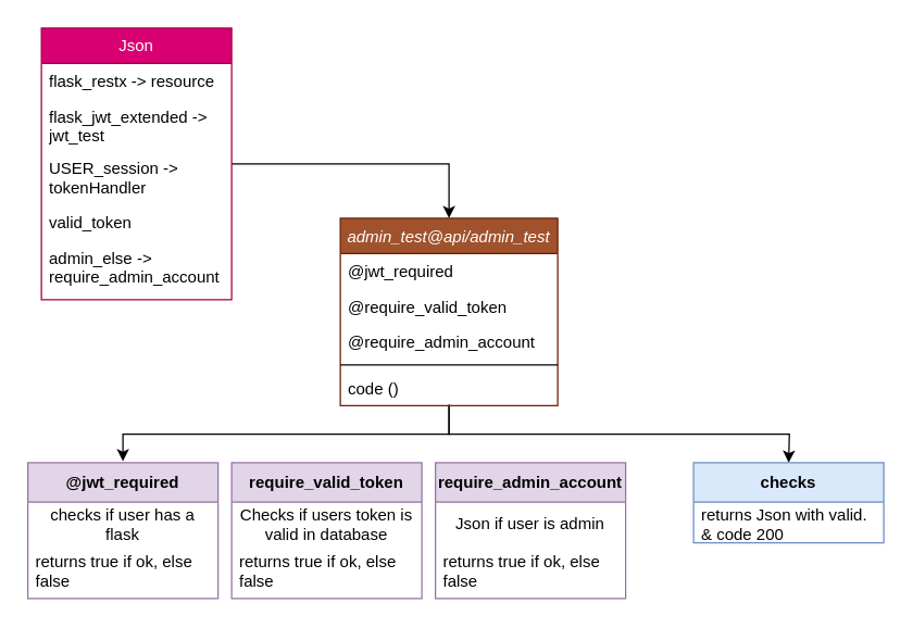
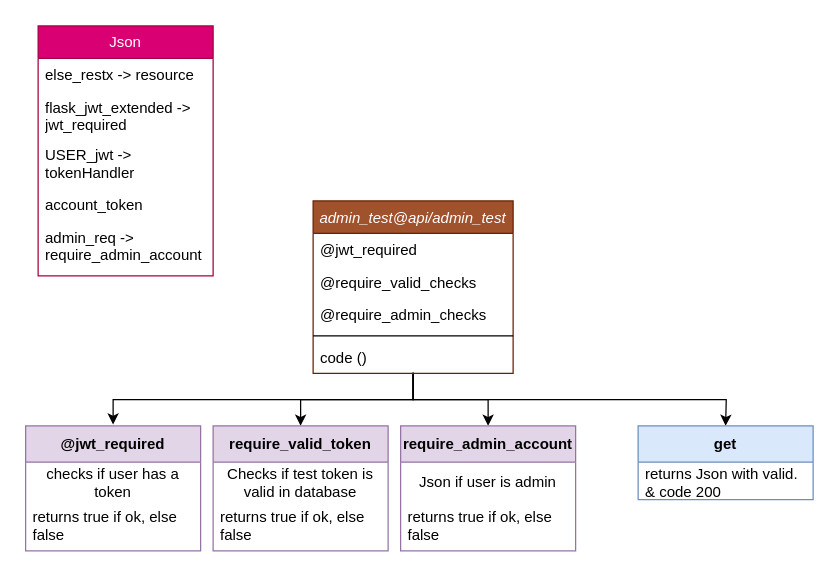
  <mxCell id="0" />
  <mxCell id="1" parent="0" />
  <mxCell id="2" style="edgeStyle=orthogonalEdgeStyle;rounded=0;orthogonalLoop=1;jettySize=auto;html=1;exitX=0.5;exitY=1;exitDx=0;exitDy=0;entryX=0.5;entryY=0;entryDx=0;entryDy=0;" parent="1" source="6" edge="1"><mxGeometry relative="1" as="geometry"><mxPoint x="580" y="340" as="targetPoint" /></mxGeometry></mxCell>
+ <mxCell id="3" style="edgeStyle=orthogonalEdgeStyle;rounded=0;orthogonalLoop=1;jettySize=auto;html=1;entryX=0.5;entryY=0;entryDx=0;entryDy=0;" parent="1" source="6" target="22" edge="1"><mxGeometry relative="1" as="geometry" /></mxCell>
  <mxCell id="4" style="edgeStyle=orthogonalEdgeStyle;rounded=0;orthogonalLoop=1;jettySize=auto;html=1;entryX=0.5;entryY=0;entryDx=0;entryDy=0;" parent="1" edge="1"><mxGeometry relative="1" as="geometry"><mxPoint x="330" y="297" as="sourcePoint" /><mxPoint x="90" y="339" as="targetPoint" /><Array as="points"><mxPoint x="330" y="319" /><mxPoint x="90" y="319" /></Array></mxGeometry></mxCell>
+ <mxCell id="5" style="edgeStyle=orthogonalEdgeStyle;rounded=0;orthogonalLoop=1;jettySize=auto;html=1;entryX=0.5;entryY=0;entryDx=0;entryDy=0;" parent="1" source="6" target="25" edge="1"><mxGeometry relative="1" as="geometry" /></mxCell>
  <mxCell id="6" value="admin_test@api/admin_test" style="swimlane;fontStyle=2;align=center;verticalAlign=top;childLayout=stackLayout;horizontal=1;startSize=26;horizontalStack=0;resizeParent=1;resizeLast=0;collapsible=1;marginBottom=0;rounded=0;shadow=0;strokeWidth=1;fillColor=#a0522d;strokeColor=#6D1F00;fontColor=#ffffff;" parent="1" vertex="1"><mxGeometry x="250" y="160" width="160" height="138" as="geometry"><mxRectangle x="230" y="140" width="160" height="26" as="alternateBounds" /></mxGeometry></mxCell>
  <mxCell id="7" value="@jwt_required" style="text;align=left;verticalAlign=top;spacingLeft=4;spacingRight=4;overflow=hidden;rotatable=0;points=[[0,0.5],[1,0.5]];portConstraint=eastwest;" parent="6" vertex="1"><mxGeometry y="26" width="160" height="26" as="geometry" /></mxCell>
- <mxCell id="8" value="@require_valid_token" style="text;align=left;verticalAlign=top;spacingLeft=4;spacingRight=4;overflow=hidden;rotatable=0;points=[[0,0.5],[1,0.5]];portConstraint=eastwest;rounded=0;shadow=0;html=0;" parent="6" vertex="1"><mxGeometry y="52" width="160" height="26" as="geometry" /></mxCell>
- <mxCell id="9" value="@require_admin_account" style="text;align=left;verticalAlign=top;spacingLeft=4;spacingRight=4;overflow=hidden;rotatable=0;points=[[0,0.5],[1,0.5]];portConstraint=eastwest;rounded=0;shadow=0;html=0;" parent="6" vertex="1"><mxGeometry y="78" width="160" height="26" as="geometry" /></mxCell>
+ <mxCell id="8" value="@require_valid_checks" style="text;align=left;verticalAlign=top;spacingLeft=4;spacingRight=4;overflow=hidden;rotatable=0;points=[[0,0.5],[1,0.5]];portConstraint=eastwest;rounded=0;shadow=0;html=0;" parent="6" vertex="1"><mxGeometry y="52" width="160" height="26" as="geometry" /></mxCell>
+ <mxCell id="9" value="@require_admin_checks" style="text;align=left;verticalAlign=top;spacingLeft=4;spacingRight=4;overflow=hidden;rotatable=0;points=[[0,0.5],[1,0.5]];portConstraint=eastwest;rounded=0;shadow=0;html=0;" parent="6" vertex="1"><mxGeometry y="78" width="160" height="26" as="geometry" /></mxCell>
  <mxCell id="10" value="" style="line;html=1;strokeWidth=1;align=left;verticalAlign=middle;spacingTop=-1;spacingLeft=3;spacingRight=3;rotatable=0;labelPosition=right;points=[];portConstraint=eastwest;" parent="6" vertex="1"><mxGeometry y="104" width="160" height="8" as="geometry" /></mxCell>
  <mxCell id="11" value="code ()" style="text;align=left;verticalAlign=top;spacingLeft=4;spacingRight=4;overflow=hidden;rotatable=0;points=[[0,0.5],[1,0.5]];portConstraint=eastwest;" parent="6" vertex="1"><mxGeometry y="112" width="160" height="26" as="geometry" /></mxCell>
- <mxCell id="12" style="edgeStyle=orthogonalEdgeStyle;rounded=0;orthogonalLoop=1;jettySize=auto;html=1;entryX=0.5;entryY=0;entryDx=0;entryDy=0;" parent="1" source="13" target="6" edge="1"><mxGeometry relative="1" as="geometry" /></mxCell>
  <mxCell id="13" value="Json" style="swimlane;fontStyle=0;childLayout=stackLayout;horizontal=1;startSize=26;fillColor=#d80073;horizontalStack=0;resizeParent=1;resizeParentMax=0;resizeLast=0;collapsible=1;marginBottom=0;whiteSpace=wrap;html=1;fontColor=#ffffff;strokeColor=#A50040;" parent="1" vertex="1"><mxGeometry x="30" y="20" width="140" height="200" as="geometry" /></mxCell>
- <mxCell id="14" value="flask_restx -&amp;gt; resource" style="text;strokeColor=none;fillColor=none;align=left;verticalAlign=top;spacingLeft=4;spacingRight=4;overflow=hidden;rotatable=0;points=[[0,0.5],[1,0.5]];portConstraint=eastwest;whiteSpace=wrap;html=1;" parent="13" vertex="1"><mxGeometry y="26" width="140" height="26" as="geometry" /></mxCell>
- <mxCell id="15" value="flask_jwt_extended -&amp;gt; jwt_test" style="text;strokeColor=none;fillColor=none;align=left;verticalAlign=top;spacingLeft=4;spacingRight=4;overflow=hidden;rotatable=0;points=[[0,0.5],[1,0.5]];portConstraint=eastwest;whiteSpace=wrap;html=1;" parent="13" vertex="1"><mxGeometry y="52" width="140" height="38" as="geometry" /></mxCell>
- <mxCell id="16" value="USER_session -&amp;gt; tokenHandler" style="text;strokeColor=none;fillColor=none;align=left;verticalAlign=top;spacingLeft=4;spacingRight=4;overflow=hidden;rotatable=0;points=[[0,0.5],[1,0.5]];portConstraint=eastwest;whiteSpace=wrap;html=1;" parent="13" vertex="1"><mxGeometry y="90" width="140" height="40" as="geometry" /></mxCell>
- <mxCell id="17" value="valid_token" style="text;strokeColor=none;fillColor=none;align=left;verticalAlign=top;spacingLeft=4;spacingRight=4;overflow=hidden;rotatable=0;points=[[0,0.5],[1,0.5]];portConstraint=eastwest;whiteSpace=wrap;html=1;" parent="13" vertex="1"><mxGeometry y="130" width="140" height="26" as="geometry" /></mxCell>
- <mxCell id="18" value="admin_else -&amp;gt; require_admin_account" style="text;strokeColor=none;fillColor=none;align=left;verticalAlign=top;spacingLeft=4;spacingRight=4;overflow=hidden;rotatable=0;points=[[0,0.5],[1,0.5]];portConstraint=eastwest;whiteSpace=wrap;html=1;" parent="13" vertex="1"><mxGeometry y="156" width="140" height="44" as="geometry" /></mxCell>
+ <mxCell id="14" value="else_restx -&amp;gt; resource" style="text;strokeColor=none;fillColor=none;align=left;verticalAlign=top;spacingLeft=4;spacingRight=4;overflow=hidden;rotatable=0;points=[[0,0.5],[1,0.5]];portConstraint=eastwest;whiteSpace=wrap;html=1;" parent="13" vertex="1"><mxGeometry y="26" width="140" height="26" as="geometry" /></mxCell>
+ <mxCell id="15" value="flask_jwt_extended -&amp;gt; jwt_required" style="text;strokeColor=none;fillColor=none;align=left;verticalAlign=top;spacingLeft=4;spacingRight=4;overflow=hidden;rotatable=0;points=[[0,0.5],[1,0.5]];portConstraint=eastwest;whiteSpace=wrap;html=1;" parent="13" vertex="1"><mxGeometry y="52" width="140" height="38" as="geometry" /></mxCell>
+ <mxCell id="16" value="USER_jwt -&amp;gt; tokenHandler" style="text;strokeColor=none;fillColor=none;align=left;verticalAlign=top;spacingLeft=4;spacingRight=4;overflow=hidden;rotatable=0;points=[[0,0.5],[1,0.5]];portConstraint=eastwest;whiteSpace=wrap;html=1;" parent="13" vertex="1"><mxGeometry y="90" width="140" height="40" as="geometry" /></mxCell>
+ <mxCell id="17" value="account_token" style="text;strokeColor=none;fillColor=none;align=left;verticalAlign=top;spacingLeft=4;spacingRight=4;overflow=hidden;rotatable=0;points=[[0,0.5],[1,0.5]];portConstraint=eastwest;whiteSpace=wrap;html=1;" parent="13" vertex="1"><mxGeometry y="130" width="140" height="26" as="geometry" /></mxCell>
+ <mxCell id="18" value="admin_req -&amp;gt; require_admin_account" style="text;strokeColor=none;fillColor=none;align=left;verticalAlign=top;spacingLeft=4;spacingRight=4;overflow=hidden;rotatable=0;points=[[0,0.5],[1,0.5]];portConstraint=eastwest;whiteSpace=wrap;html=1;" parent="13" vertex="1"><mxGeometry y="156" width="140" height="44" as="geometry" /></mxCell>
  <mxCell id="19" value="@jwt_required" style="swimlane;fontStyle=1;align=center;verticalAlign=middle;childLayout=stackLayout;horizontal=1;startSize=29;horizontalStack=0;resizeParent=1;resizeParentMax=0;resizeLast=0;collapsible=0;marginBottom=0;html=1;whiteSpace=wrap;fillColor=#e1d5e7;strokeColor=#9673a6;" parent="1" vertex="1"><mxGeometry x="20" y="340" width="140" height="100" as="geometry" /></mxCell>
- <mxCell id="20" value="checks if user has a flask" style="text;html=1;strokeColor=none;fillColor=none;align=center;verticalAlign=middle;spacingLeft=4;spacingRight=4;overflow=hidden;rotatable=0;points=[[0,0.5],[1,0.5]];portConstraint=eastwest;whiteSpace=wrap;" parent="19" vertex="1"><mxGeometry y="29" width="140" height="31" as="geometry" /></mxCell>
+ <mxCell id="20" value="checks if user has a token" style="text;html=1;strokeColor=none;fillColor=none;align=center;verticalAlign=middle;spacingLeft=4;spacingRight=4;overflow=hidden;rotatable=0;points=[[0,0.5],[1,0.5]];portConstraint=eastwest;whiteSpace=wrap;" parent="19" vertex="1"><mxGeometry y="29" width="140" height="31" as="geometry" /></mxCell>
  <mxCell id="21" value="returns true if ok, else false" style="text;html=1;strokeColor=none;fillColor=none;align=left;verticalAlign=middle;spacingLeft=4;spacingRight=4;overflow=hidden;rotatable=0;points=[[0,0.5],[1,0.5]];portConstraint=eastwest;whiteSpace=wrap;" parent="19" vertex="1"><mxGeometry y="60" width="140" height="40" as="geometry" /></mxCell>
  <mxCell id="22" value="require_valid_token" style="swimlane;fontStyle=1;align=center;verticalAlign=middle;childLayout=stackLayout;horizontal=1;startSize=29;horizontalStack=0;resizeParent=1;resizeParentMax=0;resizeLast=0;collapsible=0;marginBottom=0;html=1;whiteSpace=wrap;fillColor=#e1d5e7;strokeColor=#9673a6;" parent="1" vertex="1"><mxGeometry x="170" y="340" width="140" height="100" as="geometry" /></mxCell>
- <mxCell id="23" value="Checks if users token is valid in database" style="text;html=1;strokeColor=none;fillColor=none;align=center;verticalAlign=middle;spacingLeft=4;spacingRight=4;overflow=hidden;rotatable=0;points=[[0,0.5],[1,0.5]];portConstraint=eastwest;whiteSpace=wrap;" parent="22" vertex="1"><mxGeometry y="29" width="140" height="31" as="geometry" /></mxCell>
+ <mxCell id="23" value="Checks if test token is valid in database" style="text;html=1;strokeColor=none;fillColor=none;align=center;verticalAlign=middle;spacingLeft=4;spacingRight=4;overflow=hidden;rotatable=0;points=[[0,0.5],[1,0.5]];portConstraint=eastwest;whiteSpace=wrap;" parent="22" vertex="1"><mxGeometry y="29" width="140" height="31" as="geometry" /></mxCell>
  <mxCell id="24" value="returns true if ok, else false" style="text;html=1;strokeColor=none;fillColor=none;align=left;verticalAlign=middle;spacingLeft=4;spacingRight=4;overflow=hidden;rotatable=0;points=[[0,0.5],[1,0.5]];portConstraint=eastwest;whiteSpace=wrap;" parent="22" vertex="1"><mxGeometry y="60" width="140" height="40" as="geometry" /></mxCell>
  <mxCell id="25" value="require_admin_account" style="swimlane;fontStyle=1;align=center;verticalAlign=middle;childLayout=stackLayout;horizontal=1;startSize=29;horizontalStack=0;resizeParent=1;resizeParentMax=0;resizeLast=0;collapsible=0;marginBottom=0;html=1;whiteSpace=wrap;fillColor=#e1d5e7;strokeColor=#9673a6;" parent="1" vertex="1"><mxGeometry x="320" y="340" width="140" height="100" as="geometry" /></mxCell>
  <mxCell id="26" value="Json if user is admin" style="text;html=1;strokeColor=none;fillColor=none;align=center;verticalAlign=middle;spacingLeft=4;spacingRight=4;overflow=hidden;rotatable=0;points=[[0,0.5],[1,0.5]];portConstraint=eastwest;whiteSpace=wrap;" parent="25" vertex="1"><mxGeometry y="29" width="140" height="31" as="geometry" /></mxCell>
  <mxCell id="27" value="returns true if ok, else false" style="text;html=1;strokeColor=none;fillColor=none;align=left;verticalAlign=middle;spacingLeft=4;spacingRight=4;overflow=hidden;rotatable=0;points=[[0,0.5],[1,0.5]];portConstraint=eastwest;whiteSpace=wrap;" parent="25" vertex="1"><mxGeometry y="60" width="140" height="40" as="geometry" /></mxCell>
- <mxCell id="28" value="checks" style="swimlane;fontStyle=1;align=center;verticalAlign=middle;childLayout=stackLayout;horizontal=1;startSize=29;horizontalStack=0;resizeParent=1;resizeParentMax=0;resizeLast=0;collapsible=0;marginBottom=0;html=1;whiteSpace=wrap;fillColor=#dae8fc;strokeColor=#6c8ebf;" vertex="1" parent="1"><mxGeometry x="510" y="340" width="140" height="59" as="geometry" /></mxCell>
+ <mxCell id="28" value="get" style="swimlane;fontStyle=1;align=center;verticalAlign=middle;childLayout=stackLayout;horizontal=1;startSize=29;horizontalStack=0;resizeParent=1;resizeParentMax=0;resizeLast=0;collapsible=0;marginBottom=0;html=1;whiteSpace=wrap;fillColor=#dae8fc;strokeColor=#6c8ebf;" vertex="1" parent="1"><mxGeometry x="510" y="340" width="140" height="59" as="geometry" /></mxCell>
  <mxCell id="29" value="returns Json with valid. &amp;amp; code 200" style="text;html=1;strokeColor=none;fillColor=none;align=left;verticalAlign=middle;spacingLeft=4;spacingRight=4;overflow=hidden;rotatable=0;points=[[0,0.5],[1,0.5]];portConstraint=eastwest;whiteSpace=wrap;" vertex="1" parent="28"><mxGeometry y="29" width="140" height="30" as="geometry" /></mxCell>
